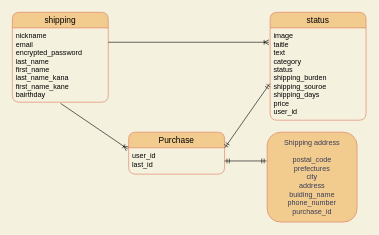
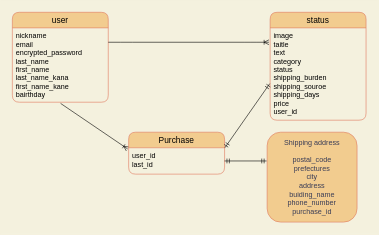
  <mxCell id="0" />
  <mxCell id="1" parent="0" />
  <mxCell id="2" value="Shipping address&lt;br&gt;&lt;br&gt;postal_code&lt;br&gt;prefectures&lt;br&gt;city&lt;br&gt;address&lt;br&gt;buiding_name&lt;br&gt;phone_number&lt;br&gt;purchase_id" style="whiteSpace=wrap;html=1;aspect=fixed;fillColor=#F2CC8F;strokeColor=#E07A5F;fontColor=#393C56;rounded=1;" vertex="1" parent="1"><mxGeometry x="445" y="220" width="150" height="150" as="geometry" /></mxCell>
  <mxCell id="3" style="edgeStyle=none;rounded=1;sketch=0;orthogonalLoop=1;jettySize=auto;html=1;exitX=0.5;exitY=0;exitDx=0;exitDy=0;sourcePerimeterSpacing=0;endSize=6;strokeColor=#f0f0f0;strokeWidth=1;fillColor=#F2CC8F;fontColor=#000000;" edge="1" parent="1" source="10" target="10"><mxGeometry relative="1" as="geometry" /></mxCell>
- <mxCell id="4" value="shipping" style="swimlane;fontStyle=0;childLayout=stackLayout;horizontal=1;startSize=26;horizontalStack=0;resizeParent=1;resizeParentMax=0;resizeLast=0;collapsible=1;marginBottom=0;align=center;fontSize=14;rounded=1;sketch=0;strokeColor=#E07A5F;fillColor=#F2CC8F;fontColor=#000000;" vertex="1" parent="1"><mxGeometry x="20" y="20" width="160" height="150" as="geometry" /></mxCell>
+ <mxCell id="4" value="user" style="swimlane;fontStyle=0;childLayout=stackLayout;horizontal=1;startSize=26;horizontalStack=0;resizeParent=1;resizeParentMax=0;resizeLast=0;collapsible=1;marginBottom=0;align=center;fontSize=14;rounded=1;sketch=0;strokeColor=#E07A5F;fillColor=#F2CC8F;fontColor=#000000;" vertex="1" parent="1"><mxGeometry x="20" y="20" width="160" height="150" as="geometry" /></mxCell>
  <mxCell id="5" value="nickname&#10;email&#10;encrypted_password&#10;last_name&#10;first_name&#10;last_name_kana&#10;first_name_kane&#10;bairthday" style="text;strokeColor=none;fillColor=none;spacingLeft=4;spacingRight=4;overflow=hidden;rotatable=0;points=[[0,0.5],[1,0.5]];portConstraint=eastwest;fontSize=12;fontColor=#000000;" vertex="1" parent="4"><mxGeometry y="26" width="160" height="124" as="geometry" /></mxCell>
  <mxCell id="6" value="status" style="swimlane;fontStyle=0;childLayout=stackLayout;horizontal=1;startSize=26;horizontalStack=0;resizeParent=1;resizeParentMax=0;resizeLast=0;collapsible=1;marginBottom=0;align=center;fontSize=14;rounded=1;sketch=0;strokeColor=#E07A5F;fillColor=#F2CC8F;fontColor=#000000;" vertex="1" parent="1"><mxGeometry x="450" y="20" width="160" height="180" as="geometry" /></mxCell>
  <mxCell id="7" value="image&#10;taitle&#10;text&#10;category&#10;status&#10;shipping_burden&#10;shipping_souroe&#10;shipping_days&#10;price&#10;user_id" style="text;strokeColor=none;fillColor=none;spacingLeft=4;spacingRight=4;overflow=hidden;rotatable=0;points=[[0,0.5],[1,0.5]];portConstraint=eastwest;fontSize=12;fontColor=#000000;" vertex="1" parent="6"><mxGeometry y="26" width="160" height="154" as="geometry" /></mxCell>
  <mxCell id="8" value="" style="edgeStyle=entityRelationEdgeStyle;fontSize=12;html=1;endArrow=ERoneToMany;strokeWidth=1;fillColor=#F2CC8F;strokeColor=#000000;" edge="1" parent="1"><mxGeometry width="100" height="100" relative="1" as="geometry"><mxPoint x="180" y="70" as="sourcePoint" /><mxPoint x="448" y="70" as="targetPoint" /></mxGeometry></mxCell>
  <mxCell id="9" value="" style="fontSize=12;html=1;endArrow=ERoneToMany;strokeColor=#000000;strokeWidth=1;fillColor=#F2CC8F;exitX=0.503;exitY=1.016;exitDx=0;exitDy=0;exitPerimeter=0;entryX=-0.01;entryY=0.045;entryDx=0;entryDy=0;entryPerimeter=0;" edge="1" parent="1" source="5" target="11"><mxGeometry width="100" height="100" relative="1" as="geometry"><mxPoint x="270" y="250" as="sourcePoint" /><mxPoint x="370" y="150" as="targetPoint" /></mxGeometry></mxCell>
  <mxCell id="10" value="Purchase" style="swimlane;fontStyle=0;childLayout=stackLayout;horizontal=1;startSize=26;horizontalStack=0;resizeParent=1;resizeParentMax=0;resizeLast=0;collapsible=1;marginBottom=0;align=center;fontSize=14;rounded=1;sketch=0;strokeColor=#E07A5F;fillColor=#F2CC8F;fontColor=#000000;" vertex="1" parent="1"><mxGeometry x="214" y="220" width="160" height="70" as="geometry" /></mxCell>
  <mxCell id="11" value="user_id&#10;last_id" style="text;strokeColor=none;fillColor=none;spacingLeft=4;spacingRight=4;overflow=hidden;rotatable=0;points=[[0,0.5],[1,0.5]];portConstraint=eastwest;fontSize=12;fontColor=#000000;" vertex="1" parent="10"><mxGeometry y="26" width="160" height="44" as="geometry" /></mxCell>
  <mxCell id="12" value="" style="fontSize=12;html=1;endArrow=ERmandOne;startArrow=ERmandOne;strokeColor=#000000;strokeWidth=1;fillColor=#F2CC8F;entryX=-0.004;entryY=0.604;entryDx=0;entryDy=0;entryPerimeter=0;exitX=1.003;exitY=0;exitDx=0;exitDy=0;exitPerimeter=0;" edge="1" parent="1" source="11" target="7"><mxGeometry width="100" height="100" relative="1" as="geometry"><mxPoint x="270" y="250" as="sourcePoint" /><mxPoint x="370" y="150" as="targetPoint" /></mxGeometry></mxCell>
  <mxCell id="13" value="" style="fontSize=12;html=1;endArrow=ERmandOne;startArrow=ERmandOne;strokeColor=#000000;strokeWidth=1;fillColor=#F2CC8F;exitX=1;exitY=0.5;exitDx=0;exitDy=0;" edge="1" parent="1" source="11"><mxGeometry width="100" height="100" relative="1" as="geometry"><mxPoint x="270" y="250" as="sourcePoint" /><mxPoint x="444" y="268" as="targetPoint" /></mxGeometry></mxCell>
